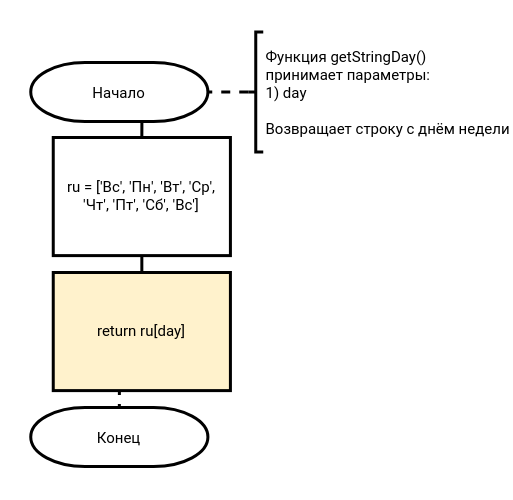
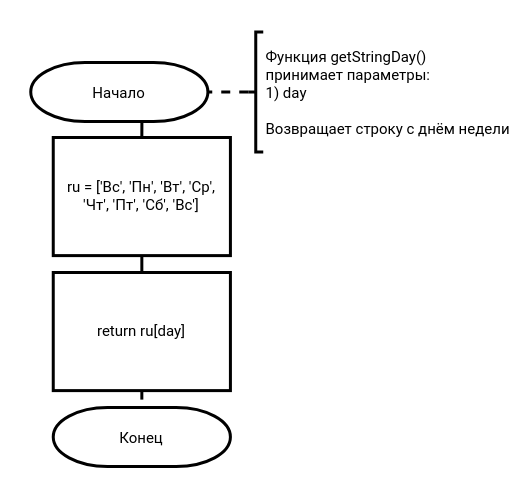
  <mxCell id="0" />
  <mxCell id="1" parent="0" />
  <mxCell id="2" style="edgeStyle=orthogonalEdgeStyle;rounded=0;orthogonalLoop=1;jettySize=auto;html=1;exitX=0.5;exitY=1;exitDx=0;exitDy=0;exitPerimeter=0;entryX=0.5;entryY=0;entryDx=0;entryDy=0;endArrow=none;endFill=0;strokeWidth=2;fontFamily=Roboto;fontSource=https%3A%2F%2Ffonts.googleapis.com%2Fcss%3Ffamily%3DRoboto;fontSize=10;" edge="1" parent="1" source="3" target="5"><mxGeometry relative="1" as="geometry" /></mxCell>
  <mxCell id="3" value="Начало" style="strokeWidth=2;html=1;shape=mxgraph.flowchart.terminator;whiteSpace=wrap;fontFamily=Roboto;fontSource=https%3A%2F%2Ffonts.googleapis.com%2Fcss%3Ffamily%3DRoboto;fontSize=10;" vertex="1" parent="1"><mxGeometry x="20" y="41" width="118.11" height="39.37" as="geometry" /></mxCell>
  <mxCell id="4" style="edgeStyle=orthogonalEdgeStyle;rounded=0;orthogonalLoop=1;jettySize=auto;html=1;exitX=0.5;exitY=1;exitDx=0;exitDy=0;entryX=0.5;entryY=0;entryDx=0;entryDy=0;endArrow=none;endFill=0;strokeWidth=2;fontFamily=Roboto;fontSource=https%3A%2F%2Ffonts.googleapis.com%2Fcss%3Ffamily%3DRoboto;fontSize=10;" edge="1" parent="1" source="5" target="7"><mxGeometry relative="1" as="geometry" /></mxCell>
  <mxCell id="5" value="ru =&amp;nbsp;['Вс', 'Пн', 'Вт', 'Ср', 'Чт', 'Пт', 'Сб', 'Вс']" style="rounded=0;whiteSpace=wrap;html=1;absoluteArcSize=1;arcSize=14;strokeWidth=2;fontFamily=Roboto;fontSource=https%3A%2F%2Ffonts.googleapis.com%2Fcss%3Ffamily%3DRoboto;fontSize=10;" vertex="1" parent="1"><mxGeometry x="35" y="91" width="118.11" height="78.74" as="geometry" /></mxCell>
  <mxCell id="6" style="edgeStyle=orthogonalEdgeStyle;rounded=0;orthogonalLoop=1;jettySize=auto;html=1;exitX=0.5;exitY=1;exitDx=0;exitDy=0;entryX=0.5;entryY=0;entryDx=0;entryDy=0;entryPerimeter=0;endArrow=none;endFill=0;strokeWidth=2;fontFamily=Roboto;fontSource=https%3A%2F%2Ffonts.googleapis.com%2Fcss%3Ffamily%3DRoboto;fontSize=10;dashed=1;" edge="1" parent="1" source="7" target="8"><mxGeometry relative="1" as="geometry" /></mxCell>
- <mxCell id="7" value="return ru[day]" style="rounded=0;whiteSpace=wrap;html=1;absoluteArcSize=1;arcSize=14;strokeWidth=2;fontFamily=Roboto;fontSource=https%3A%2F%2Ffonts.googleapis.com%2Fcss%3Ffamily%3DRoboto;fontSize=10;fillColor=#fff2cc;" vertex="1" parent="1"><mxGeometry x="35" y="181" width="118.11" height="78.74" as="geometry" /></mxCell>
- <mxCell id="8" value="Конец" style="strokeWidth=2;html=1;shape=mxgraph.flowchart.terminator;whiteSpace=wrap;fontFamily=Roboto;fontSource=https%3A%2F%2Ffonts.googleapis.com%2Fcss%3Ffamily%3DRoboto;fontSize=10;" vertex="1" parent="1"><mxGeometry x="20" y="271" width="118.11" height="39.37" as="geometry" /></mxCell>
+ <mxCell id="7" value="return ru[day]" style="rounded=0;whiteSpace=wrap;html=1;absoluteArcSize=1;arcSize=14;strokeWidth=2;fontFamily=Roboto;fontSource=https%3A%2F%2Ffonts.googleapis.com%2Fcss%3Ffamily%3DRoboto;fontSize=10;" vertex="1" parent="1"><mxGeometry x="35" y="181" width="118.11" height="78.74" as="geometry" /></mxCell>
+ <mxCell id="8" value="Конец" style="strokeWidth=2;html=1;shape=mxgraph.flowchart.terminator;whiteSpace=wrap;fontFamily=Roboto;fontSource=https%3A%2F%2Ffonts.googleapis.com%2Fcss%3Ffamily%3DRoboto;fontSize=10;" vertex="1" parent="1"><mxGeometry x="35" y="271" width="118.11" height="39.37" as="geometry" /></mxCell>
  <mxCell id="9" style="edgeStyle=orthogonalEdgeStyle;rounded=0;orthogonalLoop=1;jettySize=auto;html=1;exitX=0;exitY=0.5;exitDx=0;exitDy=0;exitPerimeter=0;entryX=1;entryY=0.5;entryDx=0;entryDy=0;entryPerimeter=0;endArrow=none;endFill=0;strokeWidth=2;dashed=1;fontFamily=Roboto;fontSource=https%3A%2F%2Ffonts.googleapis.com%2Fcss%3Ffamily%3DRoboto;fontSize=10;" edge="1" parent="1" source="10" target="3"><mxGeometry relative="1" as="geometry" /></mxCell>
  <mxCell id="10" value="Функция getStringDay()&lt;br style=&quot;font-size: 10px;&quot;&gt;принимает параметры:&lt;br style=&quot;font-size: 10px;&quot;&gt;1) day&lt;br style=&quot;font-size: 10px;&quot;&gt;&lt;br style=&quot;font-size: 10px;&quot;&gt;Возвращает строку с днём недели" style="strokeWidth=2;html=1;shape=mxgraph.flowchart.annotation_2;align=left;labelPosition=right;pointerEvents=1;fontFamily=Roboto;fontSource=https%3A%2F%2Ffonts.googleapis.com%2Fcss%3Ffamily%3DRoboto;fontSize=10;" vertex="1" parent="1"><mxGeometry x="165" y="20.68" width="10" height="80" as="geometry" /></mxCell>
